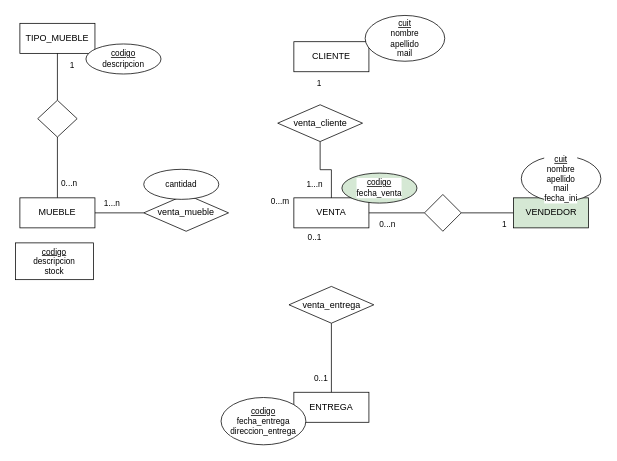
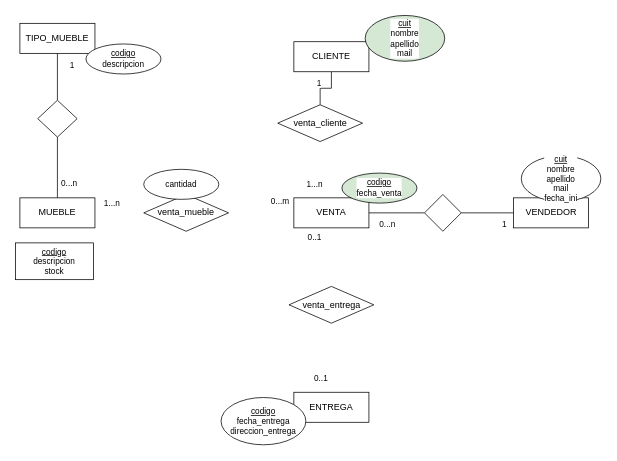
  <mxCell id="0" />
  <mxCell id="1" parent="0" />
  <mxCell id="2" style="edgeStyle=orthogonalEdgeStyle;rounded=0;orthogonalLoop=1;jettySize=auto;html=1;exitX=0.5;exitY=0;exitDx=0;exitDy=0;entryX=0.5;entryY=1;entryDx=0;entryDy=0;strokeColor=default;align=center;verticalAlign=middle;fontFamily=Helvetica;fontSize=11;fontColor=default;labelBackgroundColor=default;endArrow=none;endFill=0;" edge="1" parent="1" source="4" target="12"><mxGeometry relative="1" as="geometry" /></mxCell>
- <mxCell id="3" style="edgeStyle=orthogonalEdgeStyle;rounded=0;orthogonalLoop=1;jettySize=auto;html=1;exitX=1;exitY=0.5;exitDx=0;exitDy=0;entryX=0;entryY=0.5;entryDx=0;entryDy=0;strokeColor=default;align=center;verticalAlign=middle;fontFamily=Helvetica;fontSize=11;fontColor=default;labelBackgroundColor=default;endArrow=none;endFill=0;" edge="1" parent="1" source="4" target="19"><mxGeometry relative="1" as="geometry" /></mxCell>
  <mxCell id="4" value="MUEBLE" style="whiteSpace=wrap;html=1;align=center;" vertex="1" parent="1"><mxGeometry x="26" y="263" width="100" height="40" as="geometry" /></mxCell>
  <mxCell id="5" value="TIPO_MUEBLE" style="whiteSpace=wrap;html=1;align=center;" vertex="1" parent="1"><mxGeometry x="26" y="30.5" width="100" height="40" as="geometry" /></mxCell>
  <mxCell id="6" style="edgeStyle=orthogonalEdgeStyle;rounded=0;orthogonalLoop=1;jettySize=auto;html=1;exitX=0;exitY=0.5;exitDx=0;exitDy=0;strokeColor=default;align=center;verticalAlign=middle;fontFamily=Helvetica;fontSize=11;fontColor=default;labelBackgroundColor=default;endArrow=none;endFill=0;entryX=1;entryY=0.5;entryDx=0;entryDy=0;" edge="1" parent="1" source="7" target="18"><mxGeometry relative="1" as="geometry"><mxPoint x="647" y="283" as="targetPoint" /></mxGeometry></mxCell>
- <mxCell id="7" value="VENDEDOR" style="whiteSpace=wrap;html=1;align=center;fillColor=#d5e8d4;" vertex="1" parent="1"><mxGeometry x="683.5" y="263" width="100" height="40" as="geometry" /></mxCell>
+ <mxCell id="7" value="VENDEDOR" style="whiteSpace=wrap;html=1;align=center;" vertex="1" parent="1"><mxGeometry x="683.5" y="263" width="100" height="40" as="geometry" /></mxCell>
  <mxCell id="8" value="ENTREGA" style="whiteSpace=wrap;html=1;align=center;" vertex="1" parent="1"><mxGeometry x="391" y="522" width="100" height="40" as="geometry" /></mxCell>
+ <mxCell id="9" style="edgeStyle=orthogonalEdgeStyle;rounded=0;orthogonalLoop=1;jettySize=auto;html=1;exitX=0.5;exitY=1;exitDx=0;exitDy=0;endArrow=none;endFill=0;" edge="1" parent="1" source="10" target="27"><mxGeometry relative="1" as="geometry"><mxPoint x="441" y="150.5" as="targetPoint" /></mxGeometry></mxCell>
  <mxCell id="10" value="CLIENTE" style="whiteSpace=wrap;html=1;align=center;" vertex="1" parent="1"><mxGeometry x="391" y="55" width="100" height="40" as="geometry" /></mxCell>
  <mxCell id="11" style="edgeStyle=orthogonalEdgeStyle;rounded=0;orthogonalLoop=1;jettySize=auto;html=1;exitX=0.5;exitY=0;exitDx=0;exitDy=0;entryX=0.5;entryY=1;entryDx=0;entryDy=0;strokeColor=default;align=center;verticalAlign=middle;fontFamily=Helvetica;fontSize=11;fontColor=default;labelBackgroundColor=default;endArrow=none;endFill=0;" edge="1" parent="1" source="12" target="5"><mxGeometry relative="1" as="geometry" /></mxCell>
  <mxCell id="12" value="" style="shape=rhombus;perimeter=rhombusPerimeter;whiteSpace=wrap;html=1;align=center;" vertex="1" parent="1"><mxGeometry x="49.75" y="133" width="52.5" height="49" as="geometry" /></mxCell>
  <mxCell id="13" value="1" style="text;html=1;align=center;verticalAlign=middle;whiteSpace=wrap;rounded=0;fontFamily=Helvetica;fontSize=11;fontColor=default;labelBackgroundColor=default;" vertex="1" parent="1"><mxGeometry x="66" y="70.5" width="60" height="30" as="geometry" /></mxCell>
  <mxCell id="14" value="0..1" style="text;html=1;align=center;verticalAlign=middle;whiteSpace=wrap;rounded=0;fontFamily=Helvetica;fontSize=11;fontColor=default;labelBackgroundColor=default;" vertex="1" parent="1"><mxGeometry x="393" y="486" width="69" height="33" as="geometry" /></mxCell>
  <mxCell id="15" value="&lt;u&gt;codigo&lt;/u&gt;&lt;div&gt;descripcion&lt;/div&gt;" style="ellipse;whiteSpace=wrap;html=1;align=center;fontFamily=Helvetica;fontSize=11;fontColor=default;labelBackgroundColor=default;" vertex="1" parent="1"><mxGeometry x="114" y="58" width="100" height="40" as="geometry" /></mxCell>
  <mxCell id="16" value="VENTA" style="whiteSpace=wrap;html=1;align=center;" vertex="1" parent="1"><mxGeometry x="391" y="263" width="100" height="40" as="geometry" /></mxCell>
  <mxCell id="17" style="edgeStyle=orthogonalEdgeStyle;rounded=0;orthogonalLoop=1;jettySize=auto;html=1;exitX=0;exitY=0.5;exitDx=0;exitDy=0;strokeColor=default;align=center;verticalAlign=middle;fontFamily=Helvetica;fontSize=11;fontColor=default;labelBackgroundColor=default;endArrow=none;endFill=0;" edge="1" parent="1" source="18" target="16"><mxGeometry relative="1" as="geometry" /></mxCell>
  <mxCell id="18" value="" style="shape=rhombus;perimeter=rhombusPerimeter;whiteSpace=wrap;html=1;align=center;" vertex="1" parent="1"><mxGeometry x="565" y="258.5" width="49" height="49" as="geometry" /></mxCell>
  <mxCell id="19" value="venta_mueble" style="shape=rhombus;perimeter=rhombusPerimeter;whiteSpace=wrap;html=1;align=center;" vertex="1" parent="1"><mxGeometry x="191" y="258.5" width="113" height="49" as="geometry" /></mxCell>
  <mxCell id="20" value="cantidad" style="ellipse;whiteSpace=wrap;html=1;align=center;fontFamily=Helvetica;fontSize=11;fontColor=default;labelBackgroundColor=default;" vertex="1" parent="1"><mxGeometry x="191" y="225" width="100" height="40" as="geometry" /></mxCell>
  <mxCell id="21" value="&lt;u&gt;codigo&lt;/u&gt;&lt;div&gt;descripcion&lt;/div&gt;&lt;div&gt;stock&lt;/div&gt;" style="whiteSpace=wrap;html=1;align=center;fontFamily=Helvetica;fontSize=11;fontColor=default;labelBackgroundColor=default;rounded=0;" vertex="1" parent="1"><mxGeometry x="20" y="323" width="104" height="49" as="geometry" /></mxCell>
- <mxCell id="22" style="edgeStyle=orthogonalEdgeStyle;rounded=0;orthogonalLoop=1;jettySize=auto;html=1;exitX=0.5;exitY=1;exitDx=0;exitDy=0;strokeColor=default;align=center;verticalAlign=middle;fontFamily=Helvetica;fontSize=11;fontColor=default;labelBackgroundColor=default;endArrow=none;endFill=0;" edge="1" parent="1" source="23" target="8"><mxGeometry relative="1" as="geometry" /></mxCell>
  <mxCell id="23" value="venta_entrega" style="shape=rhombus;perimeter=rhombusPerimeter;whiteSpace=wrap;html=1;align=center;" vertex="1" parent="1"><mxGeometry x="384.5" y="381" width="113" height="49" as="geometry" /></mxCell>
  <mxCell id="24" value="&lt;u&gt;codigo&lt;/u&gt;&lt;div&gt;fecha_entrega&lt;/div&gt;&lt;div&gt;direccion_entrega&lt;/div&gt;" style="ellipse;whiteSpace=wrap;html=1;align=center;fontFamily=Helvetica;fontSize=11;fontColor=default;labelBackgroundColor=default;" vertex="1" parent="1"><mxGeometry x="294" y="529" width="113" height="63" as="geometry" /></mxCell>
  <mxCell id="25" value="&lt;u&gt;codigo&lt;/u&gt;&lt;div&gt;fecha_venta&lt;/div&gt;" style="ellipse;whiteSpace=wrap;html=1;align=center;fontFamily=Helvetica;fontSize=11;fontColor=default;labelBackgroundColor=default;fillColor=#d5e8d4;" vertex="1" parent="1"><mxGeometry x="455" y="230" width="100" height="40" as="geometry" /></mxCell>
- <mxCell id="26" style="edgeStyle=orthogonalEdgeStyle;rounded=0;orthogonalLoop=1;jettySize=auto;html=1;exitX=0.5;exitY=1;exitDx=0;exitDy=0;entryX=0.5;entryY=0;entryDx=0;entryDy=0;strokeColor=default;align=center;verticalAlign=middle;fontFamily=Helvetica;fontSize=11;fontColor=default;labelBackgroundColor=default;endArrow=none;endFill=0;" edge="1" parent="1" source="27" target="16"><mxGeometry relative="1" as="geometry" /></mxCell>
  <mxCell id="27" value="venta_cliente" style="shape=rhombus;perimeter=rhombusPerimeter;whiteSpace=wrap;html=1;align=center;" vertex="1" parent="1"><mxGeometry x="369.5" y="139" width="113" height="49" as="geometry" /></mxCell>
  <mxCell id="28" value="&lt;u&gt;cuit&lt;/u&gt;&lt;div&gt;nombre&lt;/div&gt;&lt;div&gt;apellido&lt;/div&gt;&lt;div&gt;mail&lt;/div&gt;&lt;div&gt;fecha_ini&lt;/div&gt;" style="ellipse;whiteSpace=wrap;html=1;align=center;fontFamily=Helvetica;fontSize=11;fontColor=default;labelBackgroundColor=default;" vertex="1" parent="1"><mxGeometry x="694" y="207" width="106" height="61" as="geometry" /></mxCell>
- <mxCell id="29" value="&lt;u&gt;cuit&lt;/u&gt;&lt;div&gt;nombre&lt;/div&gt;&lt;div&gt;apellido&lt;/div&gt;&lt;div&gt;mail&lt;/div&gt;" style="ellipse;whiteSpace=wrap;html=1;align=center;fontFamily=Helvetica;fontSize=11;fontColor=default;labelBackgroundColor=default;" vertex="1" parent="1"><mxGeometry x="486" y="20" width="106" height="61" as="geometry" /></mxCell>
+ <mxCell id="29" value="&lt;u&gt;cuit&lt;/u&gt;&lt;div&gt;nombre&lt;/div&gt;&lt;div&gt;apellido&lt;/div&gt;&lt;div&gt;mail&lt;/div&gt;" style="ellipse;whiteSpace=wrap;html=1;align=center;fontFamily=Helvetica;fontSize=11;fontColor=default;labelBackgroundColor=default;fillColor=#d5e8d4;" vertex="1" parent="1"><mxGeometry x="486" y="20" width="106" height="61" as="geometry" /></mxCell>
  <mxCell id="30" value="0...n" style="text;html=1;align=center;verticalAlign=middle;whiteSpace=wrap;rounded=0;fontFamily=Helvetica;fontSize=11;fontColor=default;labelBackgroundColor=default;" vertex="1" parent="1"><mxGeometry x="62" y="228.5" width="60" height="30" as="geometry" /></mxCell>
  <mxCell id="31" value="1...n" style="text;html=1;align=center;verticalAlign=middle;whiteSpace=wrap;rounded=0;fontFamily=Helvetica;fontSize=11;fontColor=default;labelBackgroundColor=default;" vertex="1" parent="1"><mxGeometry x="119" y="256" width="60" height="30" as="geometry" /></mxCell>
  <mxCell id="32" value="0...m" style="text;html=1;align=center;verticalAlign=middle;whiteSpace=wrap;rounded=0;fontFamily=Helvetica;fontSize=11;fontColor=default;labelBackgroundColor=default;" vertex="1" parent="1"><mxGeometry x="343" y="253" width="60" height="30" as="geometry" /></mxCell>
  <mxCell id="33" value="1" style="text;html=1;align=center;verticalAlign=middle;whiteSpace=wrap;rounded=0;fontFamily=Helvetica;fontSize=11;fontColor=default;labelBackgroundColor=default;" vertex="1" parent="1"><mxGeometry x="395" y="95" width="60" height="30" as="geometry" /></mxCell>
  <mxCell id="34" value="1...n" style="text;html=1;align=center;verticalAlign=middle;whiteSpace=wrap;rounded=0;fontFamily=Helvetica;fontSize=11;fontColor=default;labelBackgroundColor=default;" vertex="1" parent="1"><mxGeometry x="389" y="230" width="60" height="30" as="geometry" /></mxCell>
  <mxCell id="35" value="0...n" style="text;html=1;align=center;verticalAlign=middle;whiteSpace=wrap;rounded=0;fontFamily=Helvetica;fontSize=11;fontColor=default;labelBackgroundColor=default;" vertex="1" parent="1"><mxGeometry x="486" y="283" width="60" height="30" as="geometry" /></mxCell>
  <mxCell id="36" value="1" style="text;html=1;align=center;verticalAlign=middle;whiteSpace=wrap;rounded=0;fontFamily=Helvetica;fontSize=11;fontColor=default;labelBackgroundColor=default;" vertex="1" parent="1"><mxGeometry x="642" y="283" width="60" height="30" as="geometry" /></mxCell>
  <mxCell id="37" value="0..1" style="text;html=1;align=center;verticalAlign=middle;whiteSpace=wrap;rounded=0;fontFamily=Helvetica;fontSize=11;fontColor=default;labelBackgroundColor=default;" vertex="1" parent="1"><mxGeometry x="389" y="300" width="60" height="30" as="geometry" /></mxCell>
